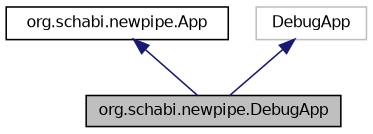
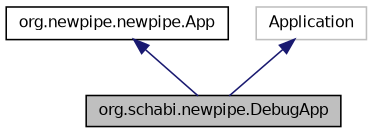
  digraph {
    node [color=black fillcolor=white fontname=Helvetica fontsize=10 shape=record style=filled]
    edge [color=midnightblue dir=back fontname=Helvetica fontsize=10 labelfontname=Helvetica labelfontsize=10 style=solid]
    n1 [fillcolor=grey75 fontcolor=black height=0.2 label="org.schabi.newpipe.DebugApp" width=0.4]
-   n2 [height=0.2 label="org.schabi.newpipe.App" width=0.4]
-   n3 [color=grey75 height=0.2 label=DebugApp width=0.4]
+   n2 [height=0.2 label="org.newpipe.newpipe.App" width=0.4]
+   n3 [color=grey75 height=0.2 label=Application width=0.4]
    n2 -> n1
    n3 -> n1
  }
